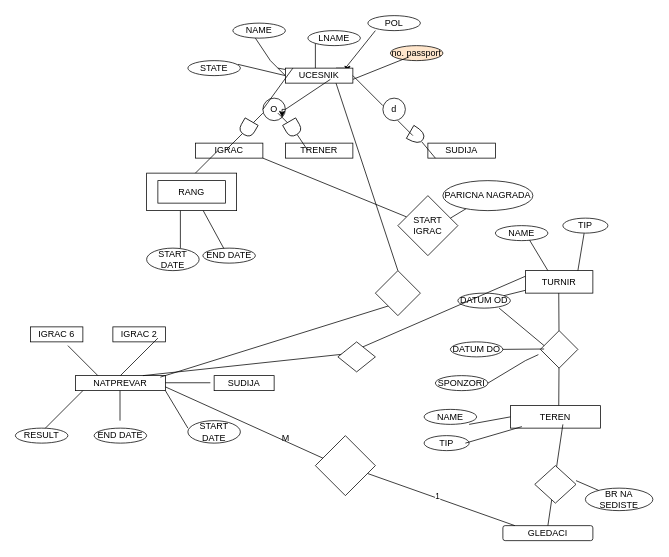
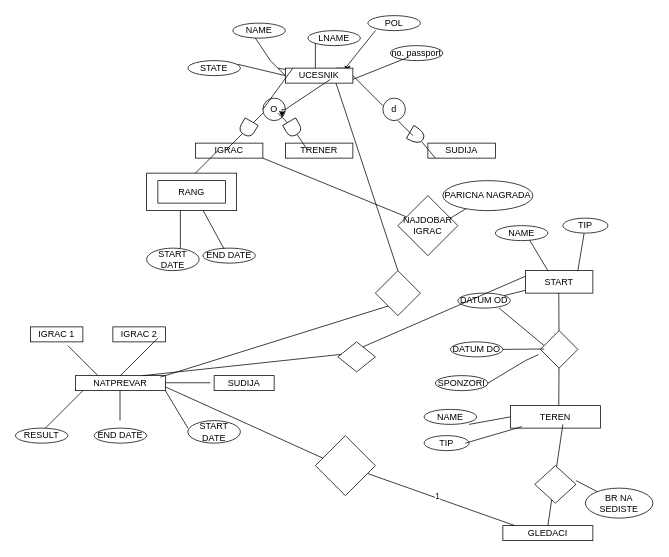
  <mxCell id="0" />
  <mxCell id="1" parent="0" />
  <mxCell id="2" value="IGRAC" style="rounded=0;whiteSpace=wrap;html=1;" parent="1" vertex="1"><mxGeometry x="260" y="190" width="90" height="20" as="geometry" /></mxCell>
  <mxCell id="3" value="TRENER" style="rounded=0;whiteSpace=wrap;html=1;" parent="1" vertex="1"><mxGeometry x="380" y="190" width="90" height="20" as="geometry" /></mxCell>
  <mxCell id="4" value="SUDIJA" style="rounded=0;whiteSpace=wrap;html=1;" parent="1" vertex="1"><mxGeometry x="570" y="190" width="90" height="20" as="geometry" /></mxCell>
  <mxCell id="5" value="NAME" style="ellipse;whiteSpace=wrap;html=1;" parent="1" vertex="1"><mxGeometry x="310" y="30" width="70" height="20" as="geometry" /></mxCell>
  <mxCell id="6" value="" style="endArrow=none;html=1;rounded=0;" parent="1" edge="1"><mxGeometry width="50" height="50" relative="1" as="geometry"><mxPoint x="340" y="50" as="sourcePoint" /><mxPoint x="370" y="90" as="targetPoint" /><Array as="points"><mxPoint x="360" y="80" /></Array></mxGeometry></mxCell>
  <mxCell id="7" style="edgeStyle=orthogonalEdgeStyle;rounded=0;orthogonalLoop=1;jettySize=auto;html=1;exitX=0.75;exitY=0;exitDx=0;exitDy=0;entryX=0.919;entryY=0.267;entryDx=0;entryDy=0;entryPerimeter=0;" parent="1" source="17" target="17" edge="1"><mxGeometry relative="1" as="geometry" /></mxCell>
  <mxCell id="8" value="" style="endArrow=none;html=1;rounded=0;" parent="1" edge="1"><mxGeometry width="50" height="50" relative="1" as="geometry"><mxPoint x="420" y="50" as="sourcePoint" /><mxPoint x="420" y="90" as="targetPoint" /></mxGeometry></mxCell>
  <mxCell id="9" value="POL" style="ellipse;whiteSpace=wrap;html=1;" parent="1" vertex="1"><mxGeometry x="490" y="20" width="70" height="20" as="geometry" /></mxCell>
  <mxCell id="10" value="LNAME" style="ellipse;whiteSpace=wrap;html=1;" parent="1" vertex="1"><mxGeometry x="410" y="40" width="70" height="20" as="geometry" /></mxCell>
- <mxCell id="11" value="no. passport" style="ellipse;whiteSpace=wrap;html=1;fillColor=#ffe6cc;" parent="1" vertex="1"><mxGeometry x="520" y="60" width="70" height="20" as="geometry" /></mxCell>
+ <mxCell id="11" value="no. passport" style="ellipse;whiteSpace=wrap;html=1;" parent="1" vertex="1"><mxGeometry x="520" y="60" width="70" height="20" as="geometry" /></mxCell>
  <mxCell id="12" value="" style="endArrow=none;html=1;rounded=0;" parent="1" edge="1"><mxGeometry width="50" height="50" relative="1" as="geometry"><mxPoint x="500" y="40" as="sourcePoint" /><mxPoint x="460" y="90" as="targetPoint" /></mxGeometry></mxCell>
  <mxCell id="13" value="" style="endArrow=none;html=1;rounded=0;entryX=1;entryY=0.75;entryDx=0;entryDy=0;" parent="1" target="17" edge="1"><mxGeometry width="50" height="50" relative="1" as="geometry"><mxPoint x="545" y="75" as="sourcePoint" /><mxPoint x="505" y="125" as="targetPoint" /></mxGeometry></mxCell>
  <mxCell id="14" value="STATE" style="ellipse;whiteSpace=wrap;html=1;" parent="1" vertex="1"><mxGeometry x="250" y="80" width="70" height="20" as="geometry" /></mxCell>
  <mxCell id="15" value="" style="endArrow=none;html=1;rounded=0;" parent="1" source="17" edge="1"><mxGeometry width="50" height="50" relative="1" as="geometry"><mxPoint x="350" y="60" as="sourcePoint" /><mxPoint x="380" y="100" as="targetPoint" /><Array as="points"><mxPoint x="370" y="90" /></Array></mxGeometry></mxCell>
  <mxCell id="16" value="" style="endArrow=none;html=1;rounded=0;entryX=0;entryY=0.5;entryDx=0;entryDy=0;" parent="1" target="17" edge="1"><mxGeometry width="50" height="50" relative="1" as="geometry"><mxPoint x="316.88" y="85" as="sourcePoint" /><mxPoint x="373.13" y="115" as="targetPoint" /><Array as="points" /></mxGeometry></mxCell>
  <mxCell id="17" value="UCESNIK" style="rounded=0;whiteSpace=wrap;html=1;" parent="1" vertex="1"><mxGeometry x="380" y="90" width="90" height="20" as="geometry" /></mxCell>
  <mxCell id="18" value="O" style="ellipse;whiteSpace=wrap;html=1;aspect=fixed;" parent="1" vertex="1"><mxGeometry x="350" y="130" width="30" height="30" as="geometry" /></mxCell>
  <mxCell id="19" value="" style="endArrow=none;html=1;rounded=0;exitX=0;exitY=0.5;exitDx=0;exitDy=0;" parent="1" source="18" edge="1"><mxGeometry width="50" height="50" relative="1" as="geometry"><mxPoint x="340" y="140" as="sourcePoint" /><mxPoint x="390" y="90" as="targetPoint" /></mxGeometry></mxCell>
  <mxCell id="20" style="edgeStyle=orthogonalEdgeStyle;rounded=0;orthogonalLoop=1;jettySize=auto;html=1;exitX=1;exitY=0.5;exitDx=0;exitDy=0;entryX=1;entryY=1;entryDx=0;entryDy=0;" parent="1" source="18" target="18" edge="1"><mxGeometry relative="1" as="geometry" /></mxCell>
  <mxCell id="21" value="" style="endArrow=none;html=1;rounded=0;exitX=1;exitY=0.5;exitDx=0;exitDy=0;" parent="1" source="18" edge="1"><mxGeometry width="50" height="50" relative="1" as="geometry"><mxPoint x="400" y="160" as="sourcePoint" /><mxPoint x="440" y="105" as="targetPoint" /></mxGeometry></mxCell>
  <mxCell id="22" value="" style="endArrow=none;html=1;rounded=0;" parent="1" source="24" edge="1"><mxGeometry width="50" height="50" relative="1" as="geometry"><mxPoint x="300" y="200" as="sourcePoint" /><mxPoint x="350" y="150" as="targetPoint" /></mxGeometry></mxCell>
  <mxCell id="23" value="" style="endArrow=none;html=1;rounded=0;" parent="1" target="24" edge="1"><mxGeometry width="50" height="50" relative="1" as="geometry"><mxPoint x="300" y="200" as="sourcePoint" /><mxPoint x="350" y="150" as="targetPoint" /></mxGeometry></mxCell>
  <mxCell id="24" value="" style="shape=delay;whiteSpace=wrap;html=1;rotation=120;" parent="1" vertex="1"><mxGeometry x="320" y="160" width="20" height="20" as="geometry" /></mxCell>
  <mxCell id="25" value="" style="endArrow=none;html=1;rounded=0;" parent="1" source="27" edge="1"><mxGeometry width="50" height="50" relative="1" as="geometry"><mxPoint x="410" y="200" as="sourcePoint" /><mxPoint x="370" y="150" as="targetPoint" /></mxGeometry></mxCell>
  <mxCell id="26" value="" style="endArrow=none;html=1;rounded=0;" parent="1" target="27" edge="1"><mxGeometry width="50" height="50" relative="1" as="geometry"><mxPoint x="410" y="200" as="sourcePoint" /><mxPoint x="370" y="150" as="targetPoint" /></mxGeometry></mxCell>
  <mxCell id="27" value="" style="shape=delay;whiteSpace=wrap;html=1;rotation=60;" parent="1" vertex="1"><mxGeometry x="380" y="160" width="20" height="20" as="geometry" /></mxCell>
  <mxCell id="28" value="d" style="ellipse;whiteSpace=wrap;html=1;aspect=fixed;" parent="1" vertex="1"><mxGeometry x="510" y="130" width="30" height="30" as="geometry" /></mxCell>
  <mxCell id="29" value="" style="endArrow=none;html=1;rounded=0;" parent="1" edge="1"><mxGeometry width="50" height="50" relative="1" as="geometry"><mxPoint x="510" y="140" as="sourcePoint" /><mxPoint x="470" y="100" as="targetPoint" /></mxGeometry></mxCell>
  <mxCell id="30" value="" style="endArrow=none;html=1;rounded=0;" parent="1" target="31" edge="1"><mxGeometry width="50" height="50" relative="1" as="geometry"><mxPoint x="580" y="210" as="sourcePoint" /><mxPoint x="540" y="160" as="targetPoint" /></mxGeometry></mxCell>
  <mxCell id="31" value="" style="shape=or;whiteSpace=wrap;html=1;rotation=30;" parent="1" vertex="1"><mxGeometry x="545" y="170" width="20" height="20" as="geometry" /></mxCell>
  <mxCell id="32" value="" style="endArrow=none;html=1;rounded=0;" parent="1" edge="1"><mxGeometry width="50" height="50" relative="1" as="geometry"><mxPoint x="550" y="180" as="sourcePoint" /><mxPoint x="530" y="160" as="targetPoint" /></mxGeometry></mxCell>
  <mxCell id="33" value="" style="endArrow=none;html=1;rounded=0;" parent="1" edge="1"><mxGeometry width="50" height="50" relative="1" as="geometry"><mxPoint x="240" y="250" as="sourcePoint" /><mxPoint x="290" y="200" as="targetPoint" /></mxGeometry></mxCell>
  <mxCell id="34" value="" style="endArrow=none;html=1;rounded=0;" parent="1" edge="1"><mxGeometry width="50" height="50" relative="1" as="geometry"><mxPoint x="240" y="330" as="sourcePoint" /><mxPoint x="240" y="270" as="targetPoint" /></mxGeometry></mxCell>
  <mxCell id="35" value="" style="endArrow=none;html=1;rounded=0;" parent="1" edge="1"><mxGeometry width="50" height="50" relative="1" as="geometry"><mxPoint x="265" y="270" as="sourcePoint" /><mxPoint x="300.933" y="335.978" as="targetPoint" /></mxGeometry></mxCell>
  <mxCell id="36" value="START DATE" style="ellipse;whiteSpace=wrap;html=1;" parent="1" vertex="1"><mxGeometry x="195" y="330" width="70" height="30" as="geometry" /></mxCell>
  <mxCell id="37" value="END DATE" style="ellipse;whiteSpace=wrap;html=1;" parent="1" vertex="1"><mxGeometry x="270" y="330" width="70" height="20" as="geometry" /></mxCell>
- <mxCell id="38" value="TURNIR" style="rounded=0;whiteSpace=wrap;html=1;" parent="1" vertex="1"><mxGeometry x="700" y="360" width="90" height="30" as="geometry" /></mxCell>
+ <mxCell id="38" value="START" style="rounded=0;whiteSpace=wrap;html=1;" parent="1" vertex="1"><mxGeometry x="700" y="360" width="90" height="30" as="geometry" /></mxCell>
  <mxCell id="39" value="" style="endArrow=none;html=1;rounded=0;" parent="1" edge="1"><mxGeometry width="50" height="50" relative="1" as="geometry"><mxPoint x="730" y="360" as="sourcePoint" /><mxPoint x="700" y="310" as="targetPoint" /></mxGeometry></mxCell>
  <mxCell id="40" value="NAME" style="ellipse;whiteSpace=wrap;html=1;" parent="1" vertex="1"><mxGeometry x="660" y="300" width="70" height="20" as="geometry" /></mxCell>
  <mxCell id="41" value="" style="endArrow=none;html=1;rounded=0;" parent="1" source="43" edge="1"><mxGeometry width="50" height="50" relative="1" as="geometry"><mxPoint x="770" y="360" as="sourcePoint" /><mxPoint x="780" y="310" as="targetPoint" /></mxGeometry></mxCell>
  <mxCell id="42" value="" style="endArrow=none;html=1;rounded=0;" parent="1" target="43" edge="1"><mxGeometry width="50" height="50" relative="1" as="geometry"><mxPoint x="770" y="360" as="sourcePoint" /><mxPoint x="780" y="310" as="targetPoint" /></mxGeometry></mxCell>
  <mxCell id="43" value="TIP" style="ellipse;whiteSpace=wrap;html=1;" parent="1" vertex="1"><mxGeometry x="750" y="290" width="60" height="20" as="geometry" /></mxCell>
  <mxCell id="44" value="" style="endArrow=none;html=1;rounded=0;" parent="1" source="46" edge="1"><mxGeometry width="50" height="50" relative="1" as="geometry"><mxPoint x="744.5" y="540" as="sourcePoint" /><mxPoint x="744.5" y="390" as="targetPoint" /></mxGeometry></mxCell>
  <mxCell id="45" value="" style="endArrow=none;html=1;rounded=0;" parent="1" target="46" edge="1"><mxGeometry width="50" height="50" relative="1" as="geometry"><mxPoint x="744.5" y="540" as="sourcePoint" /><mxPoint x="744.5" y="390" as="targetPoint" /></mxGeometry></mxCell>
  <mxCell id="46" value="" style="rhombus;whiteSpace=wrap;html=1;" parent="1" vertex="1"><mxGeometry x="720" y="440" width="50" height="50" as="geometry" /></mxCell>
  <mxCell id="47" value="" style="endArrow=none;html=1;rounded=0;entryX=-0.053;entryY=0.64;entryDx=0;entryDy=0;entryPerimeter=0;" parent="1" target="46" edge="1"><mxGeometry width="50" height="50" relative="1" as="geometry"><mxPoint x="650" y="510" as="sourcePoint" /><mxPoint x="660" y="490" as="targetPoint" /><Array as="points"><mxPoint x="700" y="480" /></Array></mxGeometry></mxCell>
  <mxCell id="48" value="" style="endArrow=none;html=1;rounded=0;" parent="1" source="52" edge="1"><mxGeometry width="50" height="50" relative="1" as="geometry"><mxPoint x="655" y="464.5" as="sourcePoint" /><mxPoint x="725" y="464.5" as="targetPoint" /></mxGeometry></mxCell>
  <mxCell id="49" value="" style="endArrow=none;html=1;rounded=0;" parent="1" edge="1"><mxGeometry width="50" height="50" relative="1" as="geometry"><mxPoint x="665" y="410" as="sourcePoint" /><mxPoint x="725" y="460" as="targetPoint" /></mxGeometry></mxCell>
  <mxCell id="50" value="DATUM OD" style="ellipse;whiteSpace=wrap;html=1;" parent="1" vertex="1"><mxGeometry x="610" y="390" width="70" height="20" as="geometry" /></mxCell>
  <mxCell id="51" value="" style="endArrow=none;html=1;rounded=0;" parent="1" target="52" edge="1"><mxGeometry width="50" height="50" relative="1" as="geometry"><mxPoint x="655" y="464.5" as="sourcePoint" /><mxPoint x="725" y="464.5" as="targetPoint" /></mxGeometry></mxCell>
  <mxCell id="52" value="DATUM DO" style="ellipse;whiteSpace=wrap;html=1;" parent="1" vertex="1"><mxGeometry x="600" y="455" width="70" height="20" as="geometry" /></mxCell>
  <mxCell id="53" value="SPONZORI" style="ellipse;whiteSpace=wrap;html=1;" parent="1" vertex="1"><mxGeometry x="580" y="500" width="70" height="20" as="geometry" /></mxCell>
  <mxCell id="54" value="TEREN" style="rounded=0;whiteSpace=wrap;html=1;" parent="1" vertex="1"><mxGeometry x="680" y="540" width="120" height="30" as="geometry" /></mxCell>
  <mxCell id="55" value="NAME" style="ellipse;whiteSpace=wrap;html=1;" parent="1" vertex="1"><mxGeometry x="565" y="545" width="70" height="20" as="geometry" /></mxCell>
  <mxCell id="56" value="TIP" style="ellipse;whiteSpace=wrap;html=1;" parent="1" vertex="1"><mxGeometry x="565" y="580" width="60" height="20" as="geometry" /></mxCell>
  <mxCell id="57" value="" style="endArrow=none;html=1;rounded=0;entryX=0;entryY=0.5;entryDx=0;entryDy=0;" parent="1" target="54" edge="1"><mxGeometry width="50" height="50" relative="1" as="geometry"><mxPoint x="625" y="565" as="sourcePoint" /><mxPoint x="675" y="515" as="targetPoint" /></mxGeometry></mxCell>
  <mxCell id="58" value="" style="endArrow=none;html=1;rounded=0;entryX=0.128;entryY=0.933;entryDx=0;entryDy=0;entryPerimeter=0;" parent="1" target="54" edge="1"><mxGeometry width="50" height="50" relative="1" as="geometry"><mxPoint x="620" y="590" as="sourcePoint" /><mxPoint x="670" y="540" as="targetPoint" /></mxGeometry></mxCell>
  <mxCell id="59" value="NATPREVAR" style="rounded=0;whiteSpace=wrap;html=1;" parent="1" vertex="1"><mxGeometry x="100" y="500" width="120" height="20" as="geometry" /></mxCell>
- <mxCell id="60" value="IGRAC 6" style="rounded=0;whiteSpace=wrap;html=1;" parent="1" vertex="1"><mxGeometry x="40" y="435" width="70" height="20" as="geometry" /></mxCell>
+ <mxCell id="60" value="IGRAC 1" style="rounded=0;whiteSpace=wrap;html=1;" parent="1" vertex="1"><mxGeometry x="40" y="435" width="70" height="20" as="geometry" /></mxCell>
  <mxCell id="61" value="" style="endArrow=none;html=1;rounded=0;entryX=0.25;entryY=0;entryDx=0;entryDy=0;" parent="1" target="59" edge="1"><mxGeometry width="50" height="50" relative="1" as="geometry"><mxPoint x="90" y="460" as="sourcePoint" /><mxPoint x="120" y="490" as="targetPoint" /></mxGeometry></mxCell>
  <mxCell id="62" value="IGRAC 2&lt;br&gt;" style="rounded=0;whiteSpace=wrap;html=1;" parent="1" vertex="1"><mxGeometry x="150" y="435" width="70" height="20" as="geometry" /></mxCell>
  <mxCell id="63" value="" style="endArrow=none;html=1;rounded=0;" parent="1" edge="1"><mxGeometry width="50" height="50" relative="1" as="geometry"><mxPoint x="160" y="500" as="sourcePoint" /><mxPoint x="210" y="450" as="targetPoint" /></mxGeometry></mxCell>
  <mxCell id="64" value="SUDIJA&lt;br&gt;" style="rounded=0;whiteSpace=wrap;html=1;" parent="1" vertex="1"><mxGeometry x="285" y="500" width="80" height="20" as="geometry" /></mxCell>
  <mxCell id="65" value="" style="endArrow=none;html=1;rounded=0;" parent="1" edge="1"><mxGeometry width="50" height="50" relative="1" as="geometry"><mxPoint x="220" y="509.5" as="sourcePoint" /><mxPoint x="280" y="509.5" as="targetPoint" /></mxGeometry></mxCell>
  <mxCell id="66" value="RESULT" style="ellipse;whiteSpace=wrap;html=1;" parent="1" vertex="1"><mxGeometry x="20" y="570" width="70" height="20" as="geometry" /></mxCell>
  <mxCell id="67" value="END DATE" style="ellipse;whiteSpace=wrap;html=1;" parent="1" vertex="1"><mxGeometry x="125" y="570" width="70" height="20" as="geometry" /></mxCell>
  <mxCell id="68" value="START DATE" style="ellipse;whiteSpace=wrap;html=1;" parent="1" vertex="1"><mxGeometry x="250" y="560" width="70" height="30" as="geometry" /></mxCell>
  <mxCell id="69" value="" style="endArrow=none;html=1;rounded=0;" parent="1" edge="1"><mxGeometry width="50" height="50" relative="1" as="geometry"><mxPoint x="60" y="570" as="sourcePoint" /><mxPoint x="110" y="520" as="targetPoint" /></mxGeometry></mxCell>
  <mxCell id="70" value="" style="endArrow=none;html=1;rounded=0;" parent="1" edge="1"><mxGeometry width="50" height="50" relative="1" as="geometry"><mxPoint x="159.5" y="520" as="sourcePoint" /><mxPoint x="159.5" y="560" as="targetPoint" /></mxGeometry></mxCell>
  <mxCell id="71" value="" style="endArrow=none;html=1;rounded=0;" parent="1" edge="1"><mxGeometry width="50" height="50" relative="1" as="geometry"><mxPoint x="220" y="520" as="sourcePoint" /><mxPoint x="250" y="570" as="targetPoint" /></mxGeometry></mxCell>
  <mxCell id="72" value="" style="endArrow=none;html=1;rounded=0;exitX=0.5;exitY=0;exitDx=0;exitDy=0;entryX=0.75;entryY=1;entryDx=0;entryDy=0;" parent="1" source="74" target="17" edge="1"><mxGeometry width="50" height="50" relative="1" as="geometry"><mxPoint x="410" y="160" as="sourcePoint" /><mxPoint x="465.195" y="133.506" as="targetPoint" /><Array as="points" /></mxGeometry></mxCell>
  <mxCell id="73" value="" style="endArrow=none;html=1;rounded=0;exitX=0.944;exitY=0.1;exitDx=0;exitDy=0;exitPerimeter=0;entryX=0.75;entryY=1;entryDx=0;entryDy=0;" parent="1" source="59" target="74" edge="1"><mxGeometry width="50" height="50" relative="1" as="geometry"><mxPoint x="213" y="502" as="sourcePoint" /><mxPoint x="448" y="110" as="targetPoint" /><Array as="points"><mxPoint x="540" y="400" /></Array></mxGeometry></mxCell>
  <mxCell id="74" value="" style="rhombus;whiteSpace=wrap;html=1;" parent="1" vertex="1"><mxGeometry x="500" y="360" width="60" height="60" as="geometry" /></mxCell>
  <mxCell id="75" value="" style="endArrow=none;html=1;rounded=0;exitX=0.75;exitY=0;exitDx=0;exitDy=0;entryX=0;entryY=0.25;entryDx=0;entryDy=0;" parent="1" source="77" target="38" edge="1"><mxGeometry width="50" height="50" relative="1" as="geometry"><mxPoint x="650" y="410" as="sourcePoint" /><mxPoint x="670" y="384" as="targetPoint" /><Array as="points" /></mxGeometry></mxCell>
  <mxCell id="76" value="" style="endArrow=none;html=1;rounded=0;exitX=0.75;exitY=0;exitDx=0;exitDy=0;entryX=0;entryY=0.25;entryDx=0;entryDy=0;" parent="1" source="59" target="77" edge="1"><mxGeometry width="50" height="50" relative="1" as="geometry"><mxPoint x="190" y="500" as="sourcePoint" /><mxPoint x="700" y="368" as="targetPoint" /><Array as="points"><mxPoint x="470" y="470" /></Array></mxGeometry></mxCell>
  <mxCell id="77" value="" style="rhombus;whiteSpace=wrap;html=1;" parent="1" vertex="1"><mxGeometry x="450" y="455" width="50" height="40" as="geometry" /></mxCell>
- <mxCell id="78" value="GLEDACI" style="whiteSpace=wrap;html=1;rounded=1;" parent="1" vertex="1"><mxGeometry x="670" y="700" width="120" height="20" as="geometry" /></mxCell>
+ <mxCell id="78" value="GLEDACI" style="rounded=0;whiteSpace=wrap;html=1;" parent="1" vertex="1"><mxGeometry x="670" y="700" width="120" height="20" as="geometry" /></mxCell>
  <mxCell id="79" value="" style="endArrow=none;html=1;rounded=0;exitX=0.5;exitY=0;exitDx=0;exitDy=0;" parent="1" source="78" edge="1"><mxGeometry width="50" height="50" relative="1" as="geometry"><mxPoint x="700" y="615" as="sourcePoint" /><mxPoint x="750" y="565" as="targetPoint" /></mxGeometry></mxCell>
  <mxCell id="80" value="" style="rhombus;whiteSpace=wrap;html=1;" parent="1" vertex="1"><mxGeometry x="712.5" y="620" width="55" height="50" as="geometry" /></mxCell>
  <mxCell id="81" value="" style="endArrow=none;html=1;rounded=0;" parent="1" target="82" edge="1"><mxGeometry width="50" height="50" relative="1" as="geometry"><mxPoint x="767.5" y="640" as="sourcePoint" /><mxPoint x="840" y="640" as="targetPoint" /></mxGeometry></mxCell>
- <mxCell id="82" value="BR NA SEDISTE" style="ellipse;whiteSpace=wrap;html=1;" parent="1" vertex="1"><mxGeometry x="780" y="650" width="90" height="30" as="geometry" /></mxCell>
+ <mxCell id="82" value="BR NA SEDISTE" style="ellipse;whiteSpace=wrap;html=1;" parent="1" vertex="1"><mxGeometry x="780" y="650" width="90" height="40" as="geometry" /></mxCell>
  <mxCell id="83" value="" style="endArrow=none;html=1;rounded=0;exitX=0.133;exitY=0;exitDx=0;exitDy=0;exitPerimeter=0;" parent="1" source="78" target="85" edge="1"><mxGeometry width="50" height="50" relative="1" as="geometry"><mxPoint x="160" y="565" as="sourcePoint" /><mxPoint x="210" y="515" as="targetPoint" /></mxGeometry></mxCell>
  <mxCell id="84" value="1" style="edgeLabel;html=1;align=center;verticalAlign=middle;resizable=0;points=[];" parent="83" vertex="1" connectable="0"><mxGeometry x="0.069" y="-3" relative="1" as="geometry"><mxPoint as="offset" /></mxGeometry></mxCell>
  <mxCell id="85" value="" style="rhombus;whiteSpace=wrap;html=1;" parent="1" vertex="1"><mxGeometry x="420" y="580" width="80" height="80" as="geometry" /></mxCell>
  <mxCell id="86" value="" style="endArrow=none;html=1;rounded=0;exitX=1;exitY=0.75;exitDx=0;exitDy=0;" parent="1" source="59" edge="1"><mxGeometry width="50" height="50" relative="1" as="geometry"><mxPoint x="380" y="660" as="sourcePoint" /><mxPoint x="430" y="610" as="targetPoint" /></mxGeometry></mxCell>
- <mxCell id="87" value="M" style="text;html=1;align=center;verticalAlign=middle;resizable=0;points=[];autosize=1;strokeColor=none;fillColor=none;" parent="1" vertex="1"><mxGeometry x="365" y="568" width="30" height="30" as="geometry" /></mxCell>
  <mxCell id="88" value="" style="rounded=0;whiteSpace=wrap;html=1;" parent="1" vertex="1"><mxGeometry x="195" y="230" width="120" height="50" as="geometry" /></mxCell>
  <mxCell id="89" value="RANG" style="rounded=0;whiteSpace=wrap;html=1;" parent="1" vertex="1"><mxGeometry x="210" y="240" width="90" height="30" as="geometry" /></mxCell>
  <mxCell id="90" value="" style="endArrow=none;html=1;rounded=0;" parent="1" source="92" edge="1"><mxGeometry width="50" height="50" relative="1" as="geometry"><mxPoint x="300" y="260" as="sourcePoint" /><mxPoint x="350" y="210" as="targetPoint" /></mxGeometry></mxCell>
  <mxCell id="91" value="" style="endArrow=none;html=1;rounded=0;" parent="1" source="38" target="50" edge="1"><mxGeometry width="50" height="50" relative="1" as="geometry"><mxPoint x="709" y="360" as="sourcePoint" /><mxPoint x="350" y="210" as="targetPoint" /></mxGeometry></mxCell>
- <mxCell id="92" value="START IGRAC" style="rhombus;whiteSpace=wrap;html=1;" parent="1" vertex="1"><mxGeometry x="530" y="260" width="80" height="80" as="geometry" /></mxCell>
+ <mxCell id="92" value="NAJDOBAR IGRAC" style="rhombus;whiteSpace=wrap;html=1;" parent="1" vertex="1"><mxGeometry x="530" y="260" width="80" height="80" as="geometry" /></mxCell>
  <mxCell id="93" value="" style="endArrow=none;html=1;rounded=0;" parent="1" target="94" edge="1"><mxGeometry width="50" height="50" relative="1" as="geometry"><mxPoint x="600" y="290" as="sourcePoint" /><mxPoint x="650" y="240" as="targetPoint" /></mxGeometry></mxCell>
  <mxCell id="94" value="PARICNA NAGRADA" style="ellipse;whiteSpace=wrap;html=1;" parent="1" vertex="1"><mxGeometry x="590" y="240" width="120" height="40" as="geometry" /></mxCell>
